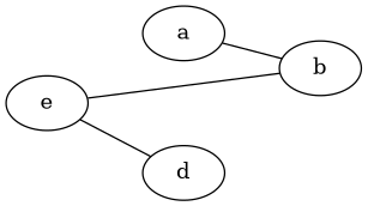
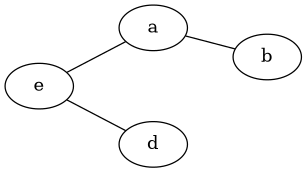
  strict graph {
    rankdir=LR
    a
    b
    e
    d
    a -- b
-   e -- b
+   e -- a
    e -- d
  }
